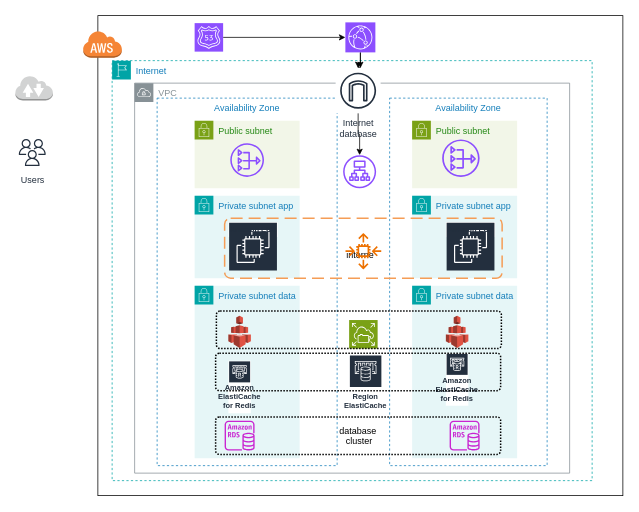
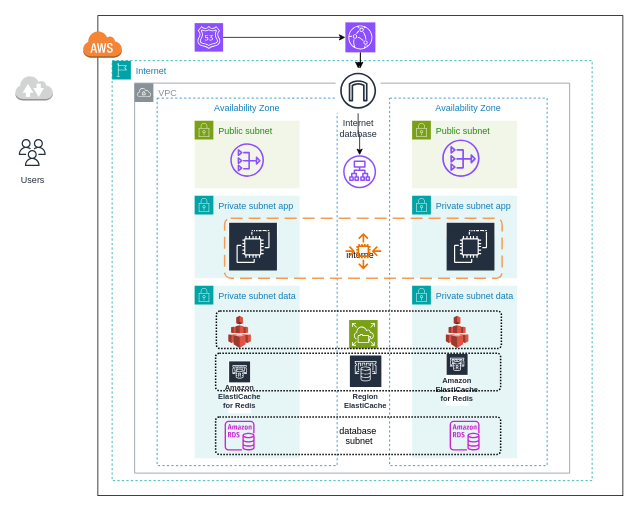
  <mxCell id="0" />
  <mxCell id="1" parent="0" />
  <mxCell id="2" value="interne" style="rounded=0;whiteSpace=wrap;html=1;" vertex="1" parent="1"><mxGeometry x="130" y="20" width="700" height="640" as="geometry" /></mxCell>
  <mxCell id="3" value="" style="dashed=0;html=1;shape=mxgraph.aws3.cloud;fillColor=#F58536;gradientColor=none;dashed=0;" vertex="1" parent="1"><mxGeometry x="110" y="40" width="52" height="36" as="geometry" /></mxCell>
  <mxCell id="4" value="Internet" style="points=[[0,0],[0.25,0],[0.5,0],[0.75,0],[1,0],[1,0.25],[1,0.5],[1,0.75],[1,1],[0.75,1],[0.5,1],[0.25,1],[0,1],[0,0.75],[0,0.5],[0,0.25]];outlineConnect=0;gradientColor=none;html=1;whiteSpace=wrap;fontSize=12;fontStyle=0;container=1;pointerEvents=0;collapsible=0;recursiveResize=0;shape=mxgraph.aws4.group;grIcon=mxgraph.aws4.group_region;strokeColor=#00A4A6;fillColor=none;verticalAlign=top;align=left;spacingLeft=30;fontColor=#147EBA;dashed=1;" vertex="1" parent="1"><mxGeometry x="149" y="80" width="640" height="560" as="geometry" /></mxCell>
  <mxCell id="5" value="VPC" style="sketch=0;outlineConnect=0;gradientColor=none;html=1;whiteSpace=wrap;fontSize=12;fontStyle=0;shape=mxgraph.aws4.group;grIcon=mxgraph.aws4.group_vpc;strokeColor=#879196;fillColor=none;verticalAlign=top;align=left;spacingLeft=30;fontColor=#879196;dashed=0;" vertex="1" parent="4"><mxGeometry x="30" y="30" width="580" height="520" as="geometry" /></mxCell>
  <mxCell id="6" value="Availability Zone" style="fillColor=none;strokeColor=#147EBA;dashed=1;verticalAlign=top;fontStyle=0;fontColor=#147EBA;whiteSpace=wrap;html=1;" vertex="1" parent="4"><mxGeometry x="60" y="50" width="240" height="490" as="geometry" /></mxCell>
  <mxCell id="7" value="Availability Zone" style="fillColor=none;strokeColor=#147EBA;dashed=1;verticalAlign=top;fontStyle=0;fontColor=#147EBA;whiteSpace=wrap;html=1;" vertex="1" parent="4"><mxGeometry x="370" y="50" width="210" height="490" as="geometry" /></mxCell>
  <mxCell id="8" value="Public subnet" style="points=[[0,0],[0.25,0],[0.5,0],[0.75,0],[1,0],[1,0.25],[1,0.5],[1,0.75],[1,1],[0.75,1],[0.5,1],[0.25,1],[0,1],[0,0.75],[0,0.5],[0,0.25]];outlineConnect=0;gradientColor=none;html=1;whiteSpace=wrap;fontSize=12;fontStyle=0;container=1;pointerEvents=0;collapsible=0;recursiveResize=0;shape=mxgraph.aws4.group;grIcon=mxgraph.aws4.group_security_group;grStroke=0;strokeColor=#7AA116;fillColor=#F2F6E8;verticalAlign=top;align=left;spacingLeft=30;fontColor=#248814;dashed=0;" vertex="1" parent="4"><mxGeometry x="110" y="80" width="140" height="90" as="geometry" /></mxCell>
  <mxCell id="9" value="Public subnet" style="points=[[0,0],[0.25,0],[0.5,0],[0.75,0],[1,0],[1,0.25],[1,0.5],[1,0.75],[1,1],[0.75,1],[0.5,1],[0.25,1],[0,1],[0,0.75],[0,0.5],[0,0.25]];outlineConnect=0;gradientColor=none;html=1;whiteSpace=wrap;fontSize=12;fontStyle=0;container=1;pointerEvents=0;collapsible=0;recursiveResize=0;shape=mxgraph.aws4.group;grIcon=mxgraph.aws4.group_security_group;grStroke=0;strokeColor=#7AA116;fillColor=#F2F6E8;verticalAlign=top;align=left;spacingLeft=30;fontColor=#248814;dashed=0;" vertex="1" parent="4"><mxGeometry x="400" y="80" width="140" height="90" as="geometry" /></mxCell>
  <mxCell id="10" value="" style="sketch=0;outlineConnect=0;fontColor=#232F3E;gradientColor=none;fillColor=#8C4FFF;strokeColor=none;dashed=0;verticalLabelPosition=bottom;verticalAlign=top;align=center;html=1;fontSize=12;fontStyle=0;aspect=fixed;pointerEvents=1;shape=mxgraph.aws4.nat_gateway;" vertex="1" parent="4"><mxGeometry x="438.34" y="105" width="53.33" height="50" as="geometry" /></mxCell>
  <mxCell id="11" value="Private subnet app" style="points=[[0,0],[0.25,0],[0.5,0],[0.75,0],[1,0],[1,0.25],[1,0.5],[1,0.75],[1,1],[0.75,1],[0.5,1],[0.25,1],[0,1],[0,0.75],[0,0.5],[0,0.25]];outlineConnect=0;gradientColor=none;html=1;whiteSpace=wrap;fontSize=12;fontStyle=0;container=1;pointerEvents=0;collapsible=0;recursiveResize=0;shape=mxgraph.aws4.group;grIcon=mxgraph.aws4.group_security_group;grStroke=0;strokeColor=#00A4A6;fillColor=#E6F6F7;verticalAlign=top;align=left;spacingLeft=30;fontColor=#147EBA;dashed=0;" vertex="1" parent="4"><mxGeometry x="110" y="180" width="140" height="110" as="geometry" /></mxCell>
  <mxCell id="12" value="Amazon EC2" style="sketch=0;outlineConnect=0;fontColor=#232F3E;gradientColor=none;strokeColor=#ffffff;fillColor=#232F3E;dashed=0;verticalLabelPosition=middle;verticalAlign=bottom;align=center;html=1;whiteSpace=wrap;fontSize=10;fontStyle=1;spacing=3;shape=mxgraph.aws4.productIcon;prIcon=mxgraph.aws4.ec2;" vertex="1" parent="11"><mxGeometry x="45" y="35" width="65.75" height="20" as="geometry" /></mxCell>
  <mxCell id="13" value="Private subnet data" style="points=[[0,0],[0.25,0],[0.5,0],[0.75,0],[1,0],[1,0.25],[1,0.5],[1,0.75],[1,1],[0.75,1],[0.5,1],[0.25,1],[0,1],[0,0.75],[0,0.5],[0,0.25]];outlineConnect=0;gradientColor=none;html=1;whiteSpace=wrap;fontSize=12;fontStyle=0;container=1;pointerEvents=0;collapsible=0;recursiveResize=0;shape=mxgraph.aws4.group;grIcon=mxgraph.aws4.group_security_group;grStroke=0;strokeColor=#00A4A6;fillColor=#E6F6F7;verticalAlign=top;align=left;spacingLeft=30;fontColor=#147EBA;dashed=0;" vertex="1" parent="4"><mxGeometry x="110" y="300" width="140" height="230" as="geometry" /></mxCell>
  <mxCell id="14" value="Amazon ElastiCache for Redis" style="sketch=0;outlineConnect=0;fontColor=#232F3E;gradientColor=none;strokeColor=#ffffff;fillColor=#232F3E;dashed=0;verticalLabelPosition=middle;verticalAlign=bottom;align=center;html=1;whiteSpace=wrap;fontSize=10;fontStyle=1;spacing=3;shape=mxgraph.aws4.productIcon;prIcon=mxgraph.aws4.elasticache_for_redis;" vertex="1" parent="13"><mxGeometry x="45" y="100" width="30" height="70" as="geometry" /></mxCell>
  <mxCell id="15" value="" style="outlineConnect=0;dashed=0;verticalLabelPosition=bottom;verticalAlign=top;align=center;html=1;shape=mxgraph.aws3.efs;fillColor=#E05243;gradientColor=none;" vertex="1" parent="13"><mxGeometry x="45" y="40" width="30" height="43" as="geometry" /></mxCell>
  <mxCell id="16" value="Private subnet app" style="points=[[0,0],[0.25,0],[0.5,0],[0.75,0],[1,0],[1,0.25],[1,0.5],[1,0.75],[1,1],[0.75,1],[0.5,1],[0.25,1],[0,1],[0,0.75],[0,0.5],[0,0.25]];outlineConnect=0;gradientColor=none;html=1;whiteSpace=wrap;fontSize=12;fontStyle=0;container=1;pointerEvents=0;collapsible=0;recursiveResize=0;shape=mxgraph.aws4.group;grIcon=mxgraph.aws4.group_security_group;grStroke=0;strokeColor=#00A4A6;fillColor=#E6F6F7;verticalAlign=top;align=left;spacingLeft=30;fontColor=#147EBA;dashed=0;" vertex="1" parent="4"><mxGeometry x="400" y="180" width="140" height="110" as="geometry" /></mxCell>
  <mxCell id="17" value="Amazon EC2" style="sketch=0;outlineConnect=0;fontColor=#232F3E;gradientColor=none;strokeColor=#ffffff;fillColor=#232F3E;dashed=0;verticalLabelPosition=middle;verticalAlign=bottom;align=center;html=1;whiteSpace=wrap;fontSize=10;fontStyle=1;spacing=3;shape=mxgraph.aws4.productIcon;prIcon=mxgraph.aws4.ec2;" vertex="1" parent="16"><mxGeometry x="45" y="35" width="65.75" height="20" as="geometry" /></mxCell>
  <mxCell id="18" value="Private subnet data" style="points=[[0,0],[0.25,0],[0.5,0],[0.75,0],[1,0],[1,0.25],[1,0.5],[1,0.75],[1,1],[0.75,1],[0.5,1],[0.25,1],[0,1],[0,0.75],[0,0.5],[0,0.25]];outlineConnect=0;gradientColor=none;html=1;whiteSpace=wrap;fontSize=12;fontStyle=0;container=1;pointerEvents=0;collapsible=0;recursiveResize=0;shape=mxgraph.aws4.group;grIcon=mxgraph.aws4.group_security_group;grStroke=0;strokeColor=#00A4A6;fillColor=#E6F6F7;verticalAlign=top;align=left;spacingLeft=30;fontColor=#147EBA;dashed=0;" vertex="1" parent="4"><mxGeometry x="400" y="300" width="140" height="230" as="geometry" /></mxCell>
  <mxCell id="19" value="Amazon ElastiCache for Redis" style="sketch=0;outlineConnect=0;fontColor=#232F3E;gradientColor=none;strokeColor=#ffffff;fillColor=#232F3E;dashed=0;verticalLabelPosition=middle;verticalAlign=bottom;align=center;html=1;whiteSpace=wrap;fontSize=10;fontStyle=1;spacing=3;shape=mxgraph.aws4.productIcon;prIcon=mxgraph.aws4.elasticache_for_redis;" vertex="1" parent="18"><mxGeometry x="45" y="90" width="30" height="70" as="geometry" /></mxCell>
  <mxCell id="20" value="" style="sketch=0;outlineConnect=0;fontColor=#232F3E;gradientColor=none;fillColor=#C925D1;strokeColor=none;dashed=0;verticalLabelPosition=bottom;verticalAlign=top;align=center;html=1;fontSize=12;fontStyle=0;aspect=fixed;pointerEvents=1;shape=mxgraph.aws4.rds_instance;" vertex="1" parent="18"><mxGeometry x="50" y="180" width="40" height="40" as="geometry" /></mxCell>
  <mxCell id="21" value="" style="outlineConnect=0;dashed=0;verticalLabelPosition=bottom;verticalAlign=top;align=center;html=1;shape=mxgraph.aws3.efs;fillColor=#E05243;gradientColor=none;" vertex="1" parent="18"><mxGeometry x="45" y="40" width="30" height="43" as="geometry" /></mxCell>
  <mxCell id="22" style="edgeStyle=orthogonalEdgeStyle;rounded=0;orthogonalLoop=1;jettySize=auto;html=1;" edge="1" parent="4" source="23" target="24"><mxGeometry relative="1" as="geometry" /></mxCell>
  <mxCell id="23" value="Internet&#10;database" style="sketch=0;outlineConnect=0;fontColor=#232F3E;gradientColor=none;strokeColor=#232F3E;fillColor=#ffffff;dashed=0;verticalLabelPosition=bottom;verticalAlign=top;align=center;html=1;fontSize=12;fontStyle=0;aspect=fixed;shape=mxgraph.aws4.resourceIcon;resIcon=mxgraph.aws4.internet_gateway;" vertex="1" parent="4"><mxGeometry x="298" y="10" width="60" height="60" as="geometry" /></mxCell>
  <mxCell id="24" value="" style="sketch=0;outlineConnect=0;fontColor=#232F3E;gradientColor=none;fillColor=#8C4FFF;strokeColor=none;dashed=0;verticalLabelPosition=bottom;verticalAlign=top;align=center;html=1;fontSize=12;fontStyle=0;aspect=fixed;pointerEvents=1;shape=mxgraph.aws4.application_load_balancer;" vertex="1" parent="4"><mxGeometry x="308" y="126" width="44" height="44" as="geometry" /></mxCell>
  <mxCell id="25" value="" style="rounded=1;arcSize=10;dashed=1;strokeColor=#F59D56;fillColor=none;gradientColor=none;dashPattern=8 4;strokeWidth=2;" vertex="1" parent="4"><mxGeometry x="150" y="210" width="370" height="80" as="geometry" /></mxCell>
  <mxCell id="26" value="" style="sketch=0;points=[[0,0,0],[0.25,0,0],[0.5,0,0],[0.75,0,0],[1,0,0],[0,1,0],[0.25,1,0],[0.5,1,0],[0.75,1,0],[1,1,0],[0,0.25,0],[0,0.5,0],[0,0.75,0],[1,0.25,0],[1,0.5,0],[1,0.75,0]];outlineConnect=0;fontColor=#232F3E;fillColor=#7AA116;strokeColor=#ffffff;dashed=0;verticalLabelPosition=bottom;verticalAlign=top;align=center;html=1;fontSize=12;fontStyle=0;aspect=fixed;shape=mxgraph.aws4.resourceIcon;resIcon=mxgraph.aws4.elastic_file_system;" vertex="1" parent="4"><mxGeometry x="316" y="345.88" width="38" height="38" as="geometry" /></mxCell>
  <mxCell id="27" value="" style="rounded=1;arcSize=10;dashed=1;fillColor=none;gradientColor=none;dashPattern=1 1;strokeWidth=2;" vertex="1" parent="4"><mxGeometry x="139" y="333.88" width="380" height="50" as="geometry" /></mxCell>
  <mxCell id="28" value="" style="sketch=0;outlineConnect=0;fontColor=#232F3E;gradientColor=none;fillColor=#8C4FFF;strokeColor=none;dashed=0;verticalLabelPosition=bottom;verticalAlign=top;align=center;html=1;fontSize=12;fontStyle=0;aspect=fixed;pointerEvents=1;shape=mxgraph.aws4.nat_gateway;" vertex="1" parent="4"><mxGeometry x="157.5" y="110" width="45" height="45" as="geometry" /></mxCell>
  <mxCell id="29" value="Region ElastiCache" style="sketch=0;outlineConnect=0;fontColor=#232F3E;gradientColor=none;strokeColor=#ffffff;fillColor=#232F3E;dashed=0;verticalLabelPosition=middle;verticalAlign=bottom;align=center;html=1;whiteSpace=wrap;fontSize=10;fontStyle=1;spacing=3;shape=mxgraph.aws4.productIcon;prIcon=mxgraph.aws4.elasticache;" vertex="1" parent="4"><mxGeometry x="316" y="392" width="44" height="78" as="geometry" /></mxCell>
  <mxCell id="30" value="" style="sketch=0;outlineConnect=0;fontColor=#232F3E;gradientColor=none;fillColor=#C925D1;strokeColor=none;dashed=0;verticalLabelPosition=bottom;verticalAlign=top;align=center;html=1;fontSize=12;fontStyle=0;aspect=fixed;pointerEvents=1;shape=mxgraph.aws4.rds_instance;" vertex="1" parent="4"><mxGeometry x="150" y="480" width="40" height="40" as="geometry" /></mxCell>
  <mxCell id="31" value="" style="rounded=1;arcSize=10;dashed=1;fillColor=none;gradientColor=none;dashPattern=1 1;strokeWidth=2;" vertex="1" parent="4"><mxGeometry x="138" y="390" width="380" height="50" as="geometry" /></mxCell>
- <mxCell id="32" value="database&#10; cluster" style="rounded=1;arcSize=10;dashed=1;fillColor=none;gradientColor=none;dashPattern=1 1;strokeWidth=2;" vertex="1" parent="4"><mxGeometry x="138" y="475" width="380" height="50" as="geometry" /></mxCell>
+ <mxCell id="32" value="database&#10; subnet" style="rounded=1;arcSize=10;dashed=1;fillColor=none;gradientColor=none;dashPattern=1 1;strokeWidth=2;" vertex="1" parent="4"><mxGeometry x="138" y="475" width="380" height="50" as="geometry" /></mxCell>
  <mxCell id="33" value="" style="sketch=0;outlineConnect=0;fontColor=#232F3E;gradientColor=none;fillColor=#ED7100;strokeColor=none;dashed=0;verticalLabelPosition=bottom;verticalAlign=top;align=center;html=1;fontSize=12;fontStyle=0;aspect=fixed;pointerEvents=1;shape=mxgraph.aws4.auto_scaling2;" vertex="1" parent="1"><mxGeometry x="460" y="310" width="48" height="48" as="geometry" /></mxCell>
  <mxCell id="34" style="edgeStyle=orthogonalEdgeStyle;rounded=0;orthogonalLoop=1;jettySize=auto;html=1;" edge="1" parent="1" source="35" target="38"><mxGeometry relative="1" as="geometry" /></mxCell>
  <mxCell id="35" value="" style="sketch=0;points=[[0,0,0],[0.25,0,0],[0.5,0,0],[0.75,0,0],[1,0,0],[0,1,0],[0.25,1,0],[0.5,1,0],[0.75,1,0],[1,1,0],[0,0.25,0],[0,0.5,0],[0,0.75,0],[1,0.25,0],[1,0.5,0],[1,0.75,0]];outlineConnect=0;fontColor=#232F3E;fillColor=#8C4FFF;strokeColor=#ffffff;dashed=0;verticalLabelPosition=bottom;verticalAlign=top;align=center;html=1;fontSize=12;fontStyle=0;aspect=fixed;shape=mxgraph.aws4.resourceIcon;resIcon=mxgraph.aws4.route_53;" vertex="1" parent="1"><mxGeometry x="259" y="30" width="38" height="38" as="geometry" /></mxCell>
  <mxCell id="36" value="" style="edgeStyle=orthogonalEdgeStyle;rounded=0;orthogonalLoop=1;jettySize=auto;html=1;" edge="1" parent="1" source="38" target="23"><mxGeometry relative="1" as="geometry" /></mxCell>
  <mxCell id="37" style="edgeStyle=orthogonalEdgeStyle;rounded=0;orthogonalLoop=1;jettySize=auto;html=1;" edge="1" parent="1" source="38" target="23"><mxGeometry relative="1" as="geometry"><Array as="points"><mxPoint x="480" y="100" /><mxPoint x="480" y="100" /></Array></mxGeometry></mxCell>
  <mxCell id="38" value="" style="sketch=0;points=[[0,0,0],[0.25,0,0],[0.5,0,0],[0.75,0,0],[1,0,0],[0,1,0],[0.25,1,0],[0.5,1,0],[0.75,1,0],[1,1,0],[0,0.25,0],[0,0.5,0],[0,0.75,0],[1,0.25,0],[1,0.5,0],[1,0.75,0]];outlineConnect=0;fontColor=#232F3E;fillColor=#8C4FFF;strokeColor=#ffffff;dashed=0;verticalLabelPosition=bottom;verticalAlign=top;align=center;html=1;fontSize=12;fontStyle=0;aspect=fixed;shape=mxgraph.aws4.resourceIcon;resIcon=mxgraph.aws4.cloudfront;" vertex="1" parent="1"><mxGeometry x="460" y="29" width="40" height="40" as="geometry" /></mxCell>
  <mxCell id="39" value="" style="outlineConnect=0;dashed=0;verticalLabelPosition=bottom;verticalAlign=top;align=center;html=1;shape=mxgraph.aws3.internet_2;fillColor=#D2D3D3;gradientColor=none;" vertex="1" parent="1"><mxGeometry x="20" y="100" width="50" height="33" as="geometry" /></mxCell>
  <mxCell id="40" value="Users" style="sketch=0;outlineConnect=0;fontColor=#232F3E;gradientColor=none;strokeColor=#232F3E;fillColor=#ffffff;dashed=0;verticalLabelPosition=bottom;verticalAlign=top;align=center;html=1;fontSize=12;fontStyle=0;aspect=fixed;shape=mxgraph.aws4.resourceIcon;resIcon=mxgraph.aws4.users;" vertex="1" parent="1"><mxGeometry x="20" y="180" width="45" height="45" as="geometry" /></mxCell>
